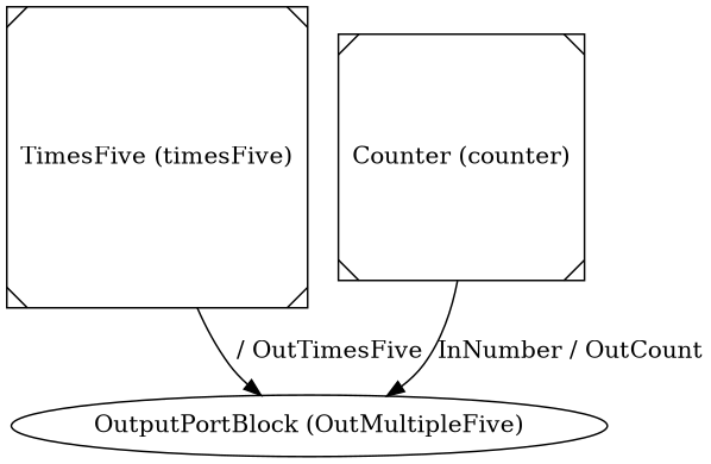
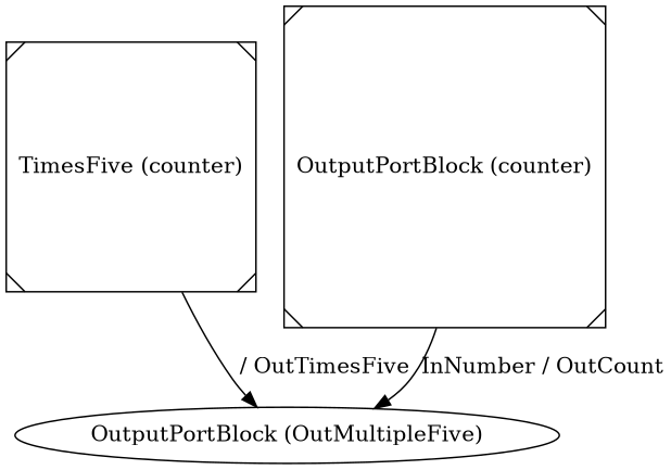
  digraph {
    fontname="DejaVu Serif"
    node [fontname="DejaVu Serif" shape=Msquare]
    edge [fontname="DejaVu Serif"]
    n1 [label="OutputPortBlock (OutMultipleFive)" shape=""]
-   n2 [label="TimesFive (timesFive)"]
-   n3 [label="Counter (counter)"]
+   n2 [label="TimesFive (counter)"]
+   n3 [label="OutputPortBlock (counter)"]
    n2 -> n1 [label=" / OutTimesFive"]
    n3 -> n1 [label="InNumber / OutCount"]
  }
